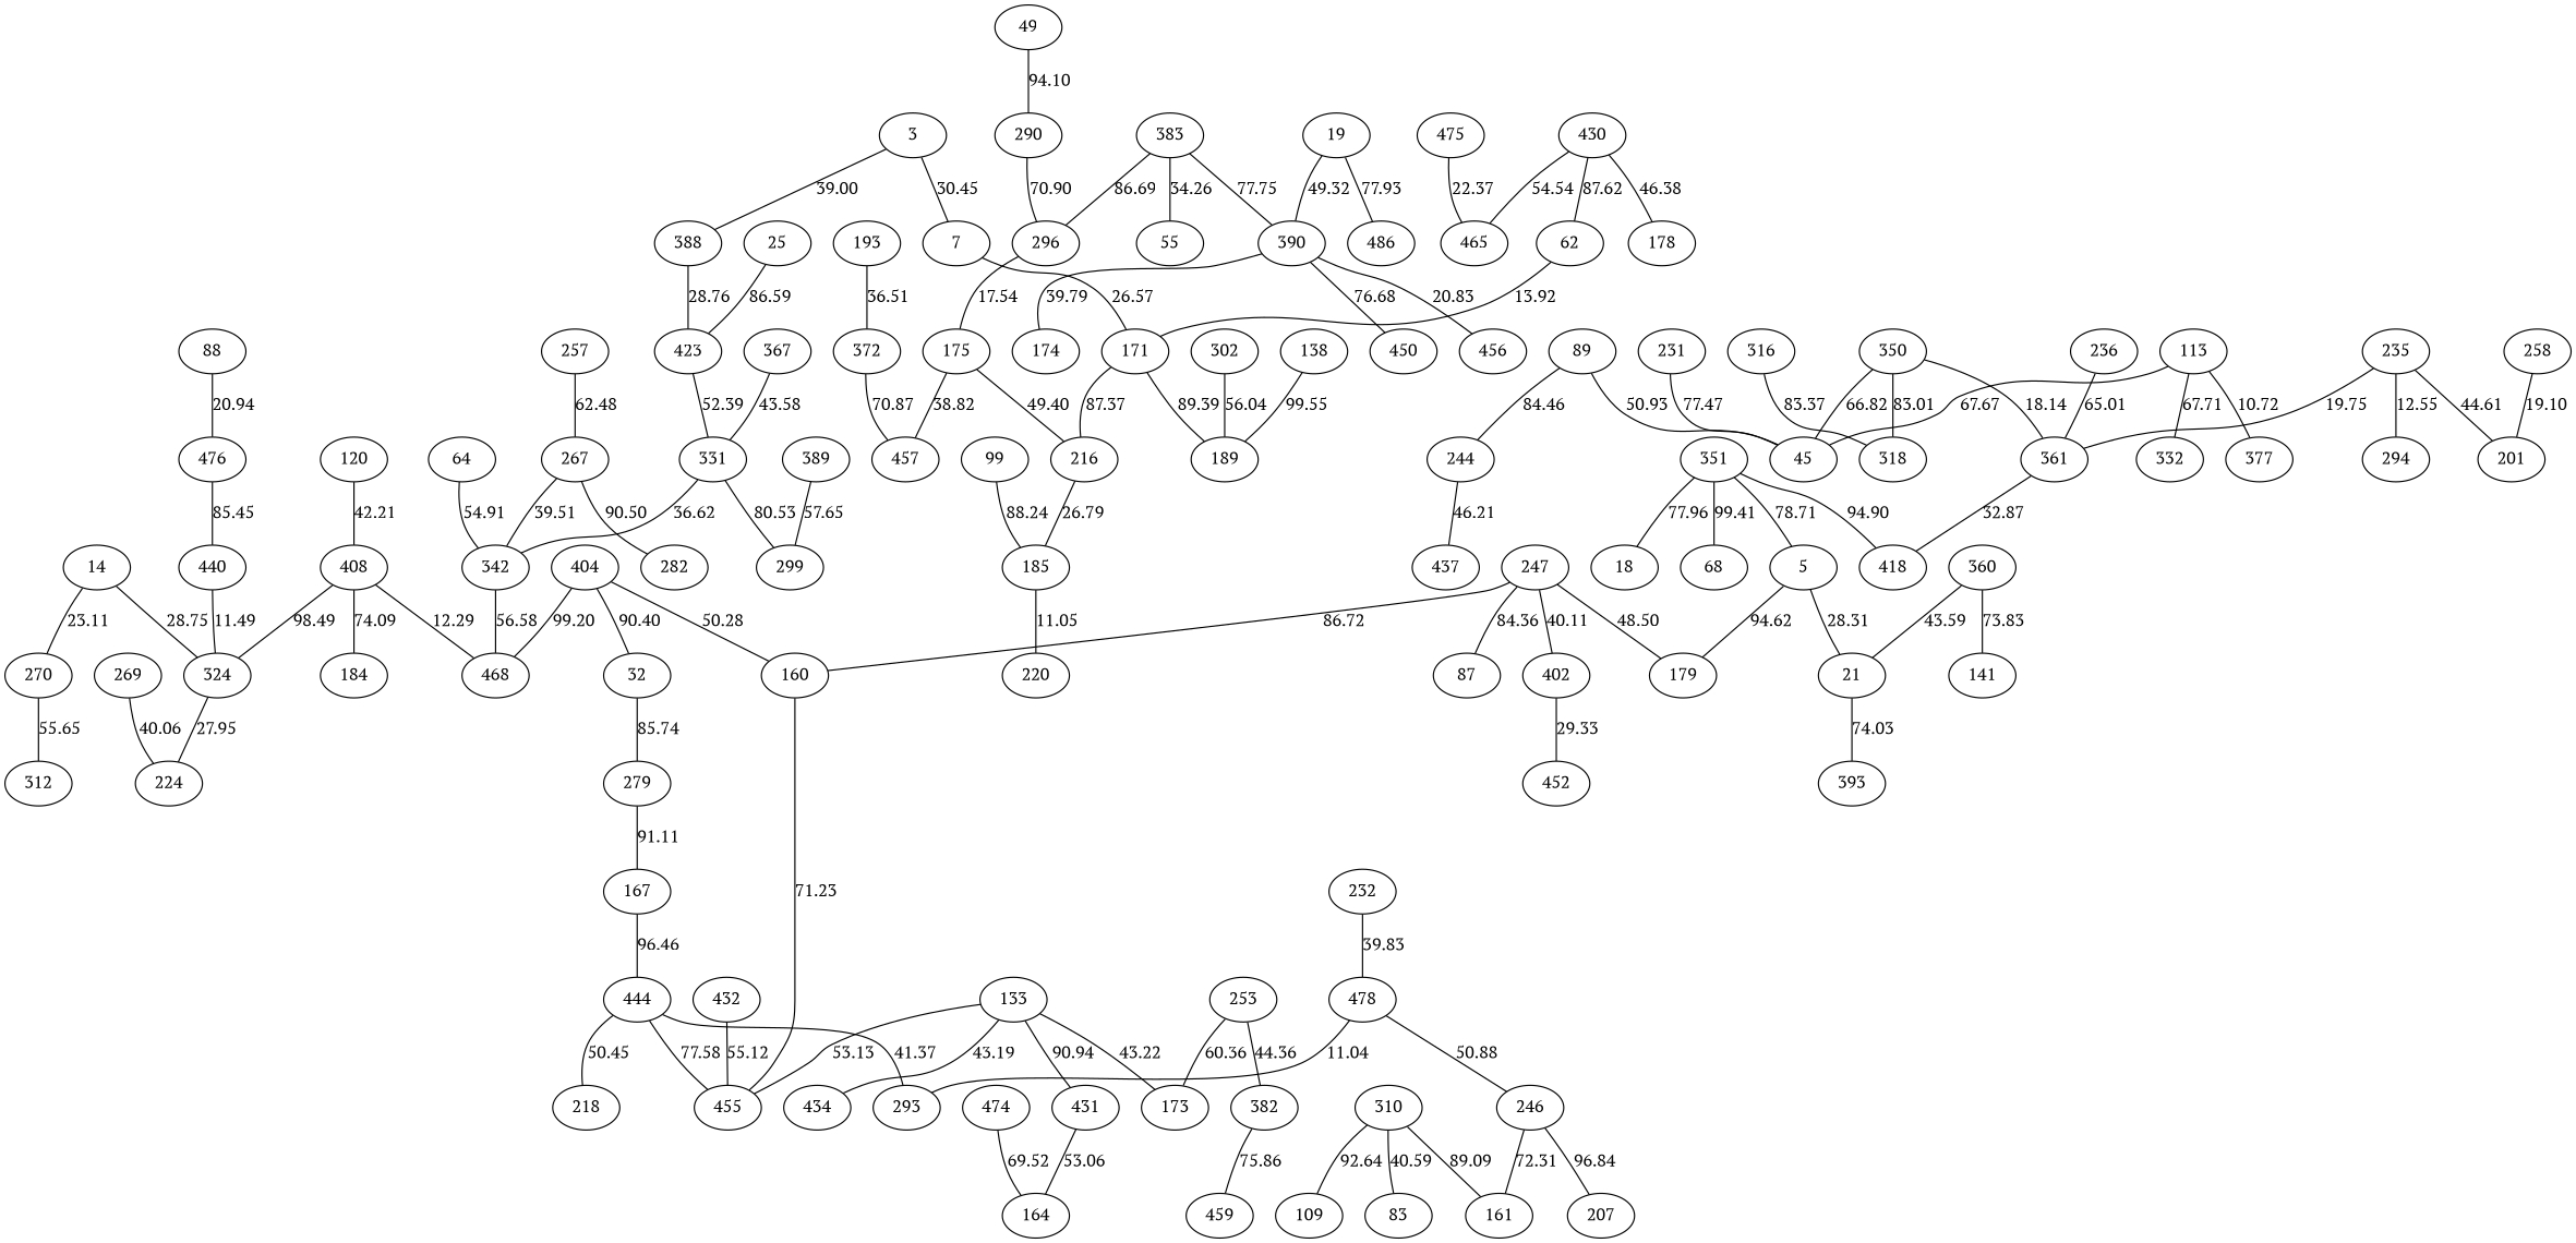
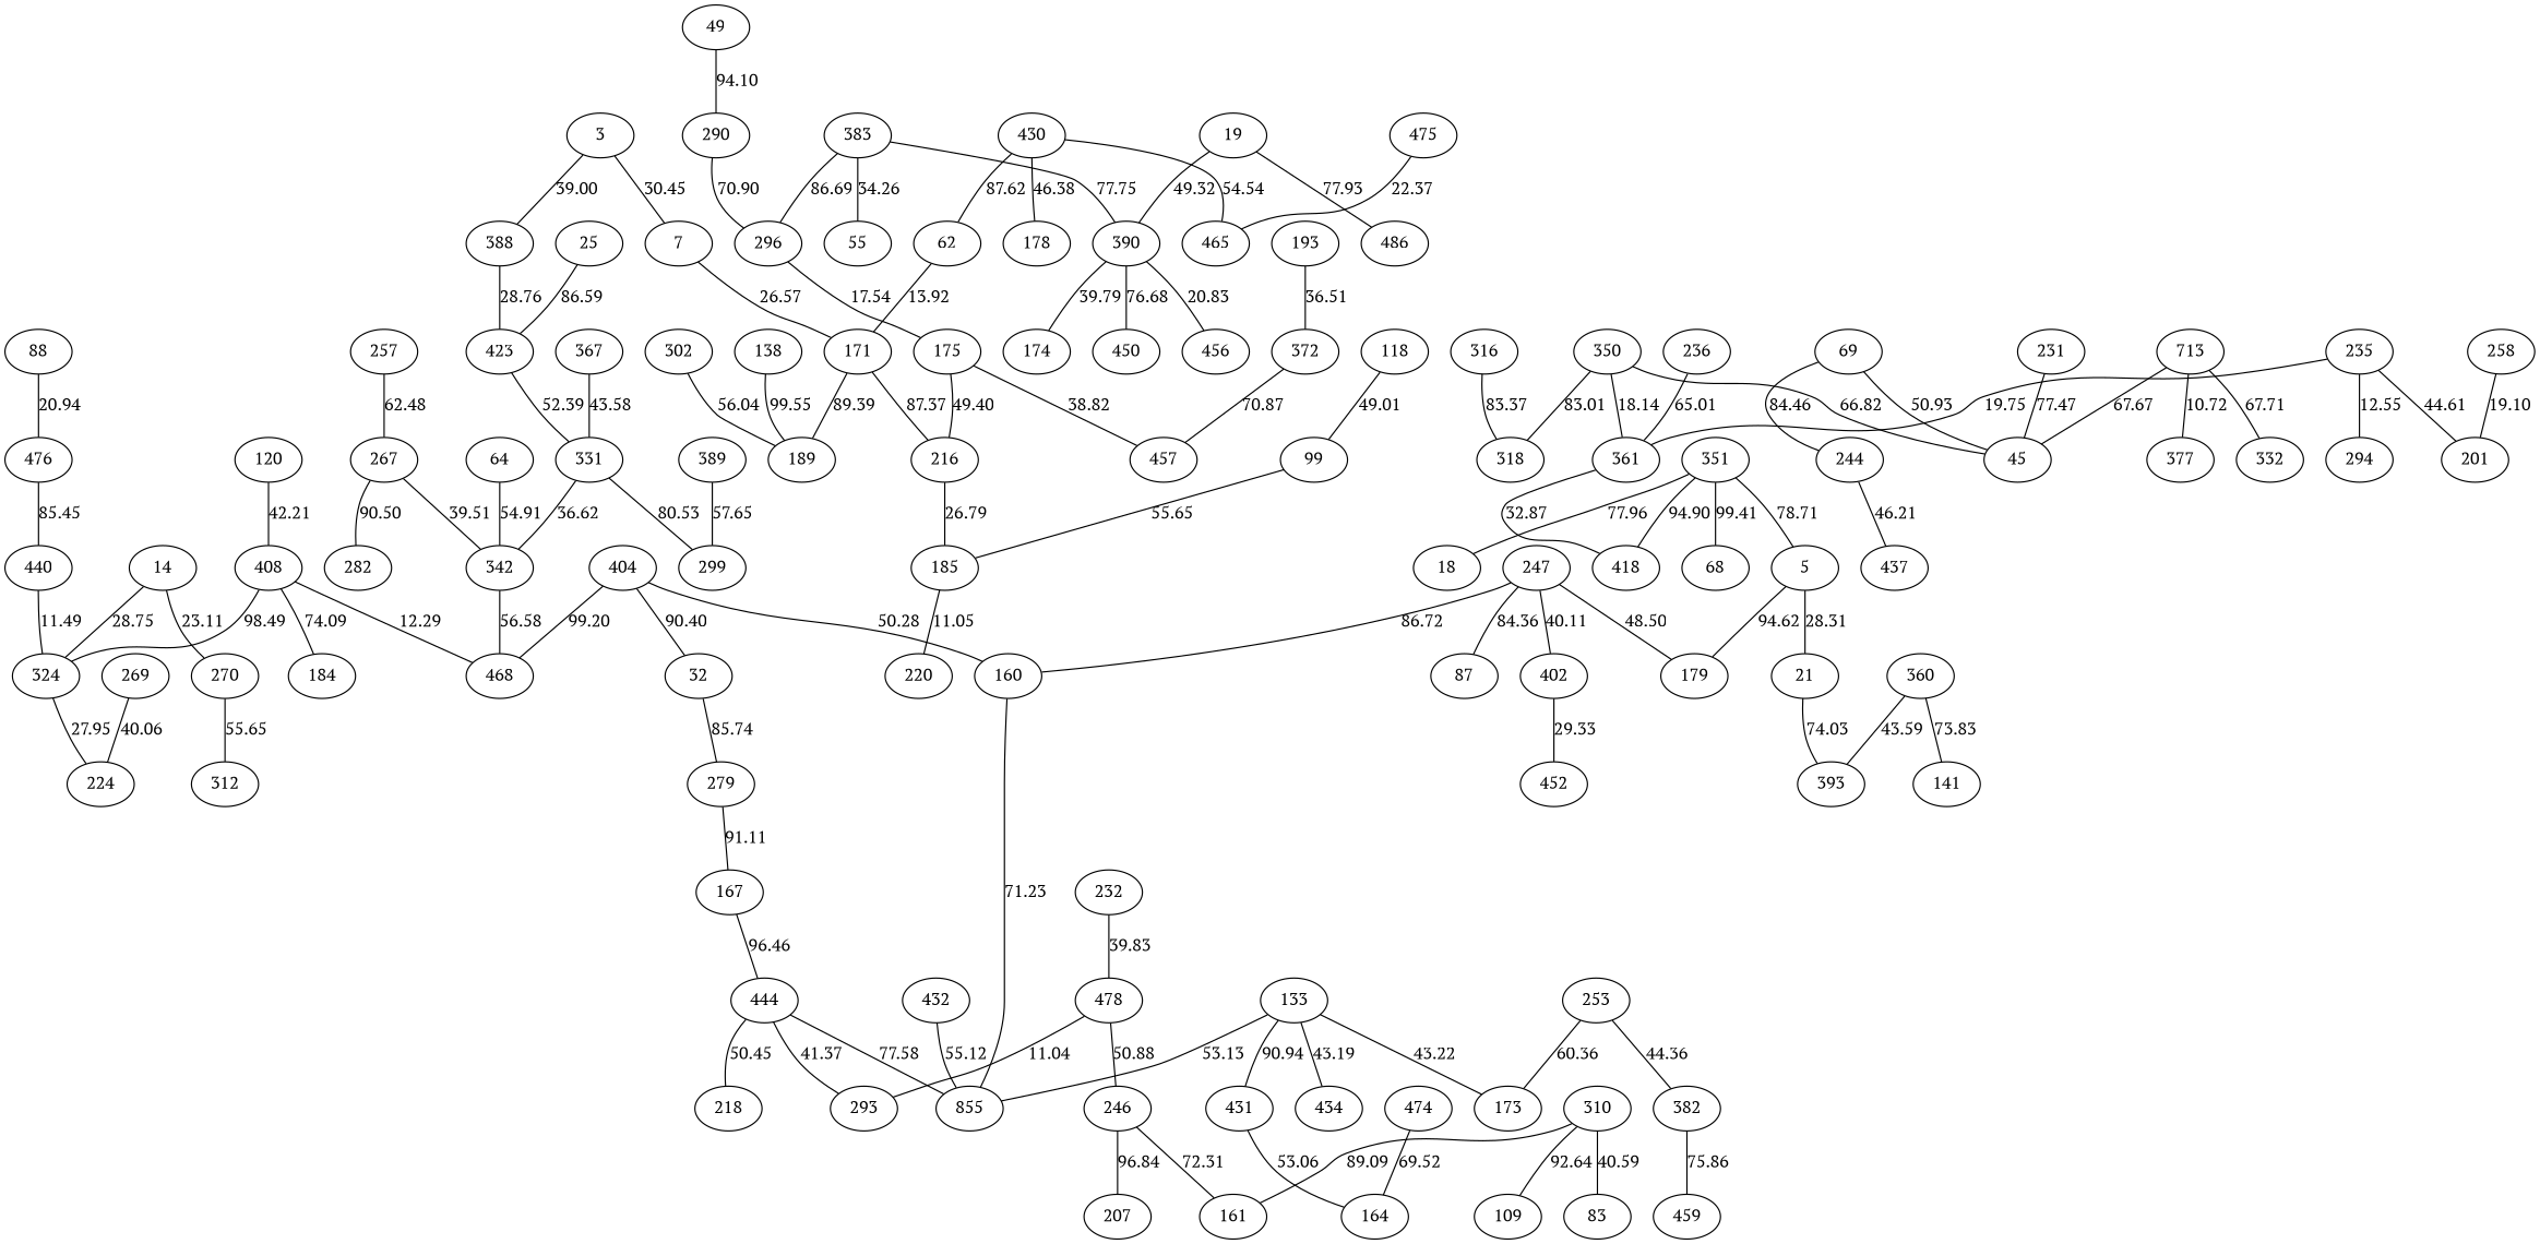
  graph {
    fontname="PT Serif"
    node [fontname="PT Serif"]
    edge [fontname="PT Serif"]
    88
    476
    440
    324
-   89
+   89 [label=69]
    244
    45
    437
    193
    372
    457
    350
    361
    318
    418
    351
    5
    18
    68
    179
    21
    393
    231
    474
    164
    232
    478
    293
    246
    207
    161
    475
    465
    224
-   113
+   113 [label=713]
    377
    332
    235
    294
    201
    236
+   118
    99
    185
    220
    14
    270
    312
    19
    486
    390
    174
    450
    456
    360
    141
    120
    408
    468
    184
    3
    388
    7
    423
    171
    331
    189
    216
    367
    342
    299
    247
    160
    402
    87
-   455
+   455 [label=855]
    452
    404
    32
    279
    167
    25
    253
    382
    173
    459
    133
    434
    431
    257
    267
    282
    258
    138
    444
    383
    55
    296
    175
    389
    269
    302
    49
    290
    430
    178
    62
    310
    109
    83
    432
    218
    316
    64
    88 -- 476 [label=20.94]
    476 -- 440 [label=85.45]
    440 -- 324 [label=11.49]
    324 -- 224 [label=27.95]
    89 -- 244 [label=84.46]
    89 -- 45 [label=50.93]
    244 -- 437 [label=46.21]
    193 -- 372 [label=36.51]
    372 -- 457 [label=70.87]
    350 -- 45 [label=66.82]
    350 -- 361 [label=18.14]
    350 -- 318 [label=83.01]
    361 -- 418 [label=32.87]
    351 -- 418 [label=94.90]
    351 -- 5 [label=78.71]
    351 -- 18 [label=77.96]
    351 -- 68 [label=99.41]
    5 -- 179 [label=94.62]
    5 -- 21 [label=28.31]
    21 -- 393 [label=74.03]
    231 -- 45 [label=77.47]
    474 -- 164 [label=69.52]
    232 -- 478 [label=39.83]
    478 -- 293 [label=11.04]
    478 -- 246 [label=50.88]
    246 -- 207 [label=96.84]
    246 -- 161 [label=72.31]
    475 -- 465 [label=22.37]
    113 -- 45 [label=67.67]
    113 -- 377 [label=10.72]
    113 -- 332 [label=67.71]
    235 -- 361 [label=19.75]
    235 -- 294 [label=12.55]
    235 -- 201 [label=44.61]
    236 -- 361 [label=65.01]
-   99 -- 185 [label=88.24]
+   118 -- 99 [label=49.01]
+   99 -- 185 [label=55.65]
    185 -- 220 [label=11.05]
    14 -- 324 [label=28.75]
    14 -- 270 [label=23.11]
    270 -- 312 [label=55.65]
    19 -- 486 [label=77.93]
    19 -- 390 [label=49.32]
    390 -- 174 [label=39.79]
    390 -- 450 [label=76.68]
    390 -- 456 [label=20.83]
-   360 -- 21 [label=43.59]
+   360 -- 393 [label=43.59]
    360 -- 141 [label=73.83]
    120 -- 408 [label=42.21]
    408 -- 324 [label=98.49]
    408 -- 468 [label=12.29]
    408 -- 184 [label=74.09]
    3 -- 388 [label=39.00]
    3 -- 7 [label=30.45]
    388 -- 423 [label=28.76]
    7 -- 171 [label=26.57]
    423 -- 331 [label=52.39]
    171 -- 189 [label=89.39]
    171 -- 216 [label=87.37]
    331 -- 342 [label=36.62]
    331 -- 299 [label=80.53]
    216 -- 185 [label=26.79]
    367 -- 331 [label=43.58]
    342 -- 468 [label=56.58]
    247 -- 179 [label=48.50]
    247 -- 160 [label=86.72]
    247 -- 402 [label=40.11]
    247 -- 87 [label=84.36]
    160 -- 455 [label=71.23]
    402 -- 452 [label=29.33]
    404 -- 468 [label=99.20]
    404 -- 160 [label=50.28]
    404 -- 32 [label=90.40]
    32 -- 279 [label=85.74]
    279 -- 167 [label=91.11]
    167 -- 444 [label=96.46]
    25 -- 423 [label=86.59]
    253 -- 382 [label=44.36]
    253 -- 173 [label=60.36]
    382 -- 459 [label=75.86]
    133 -- 455 [label=53.13]
    133 -- 173 [label=43.22]
    133 -- 434 [label=43.19]
    133 -- 431 [label=90.94]
    431 -- 164 [label=53.06]
    257 -- 267 [label=62.48]
    267 -- 342 [label=39.51]
    267 -- 282 [label=90.50]
    258 -- 201 [label=19.10]
    138 -- 189 [label=99.55]
    444 -- 293 [label=41.37]
    444 -- 455 [label=77.58]
    444 -- 218 [label=50.45]
    383 -- 390 [label=77.75]
    383 -- 55 [label=34.26]
    383 -- 296 [label=86.69]
    296 -- 175 [label=17.54]
    175 -- 457 [label=38.82]
    175 -- 216 [label=49.40]
    389 -- 299 [label=57.65]
    269 -- 224 [label=40.06]
    302 -- 189 [label=56.04]
    49 -- 290 [label=94.10]
    290 -- 296 [label=70.90]
    430 -- 465 [label=54.54]
    430 -- 178 [label=46.38]
    430 -- 62 [label=87.62]
    62 -- 171 [label=13.92]
    310 -- 161 [label=89.09]
    310 -- 109 [label=92.64]
    310 -- 83 [label=40.59]
    432 -- 455 [label=55.12]
    316 -- 318 [label=83.37]
    64 -- 342 [label=54.91]
  }
